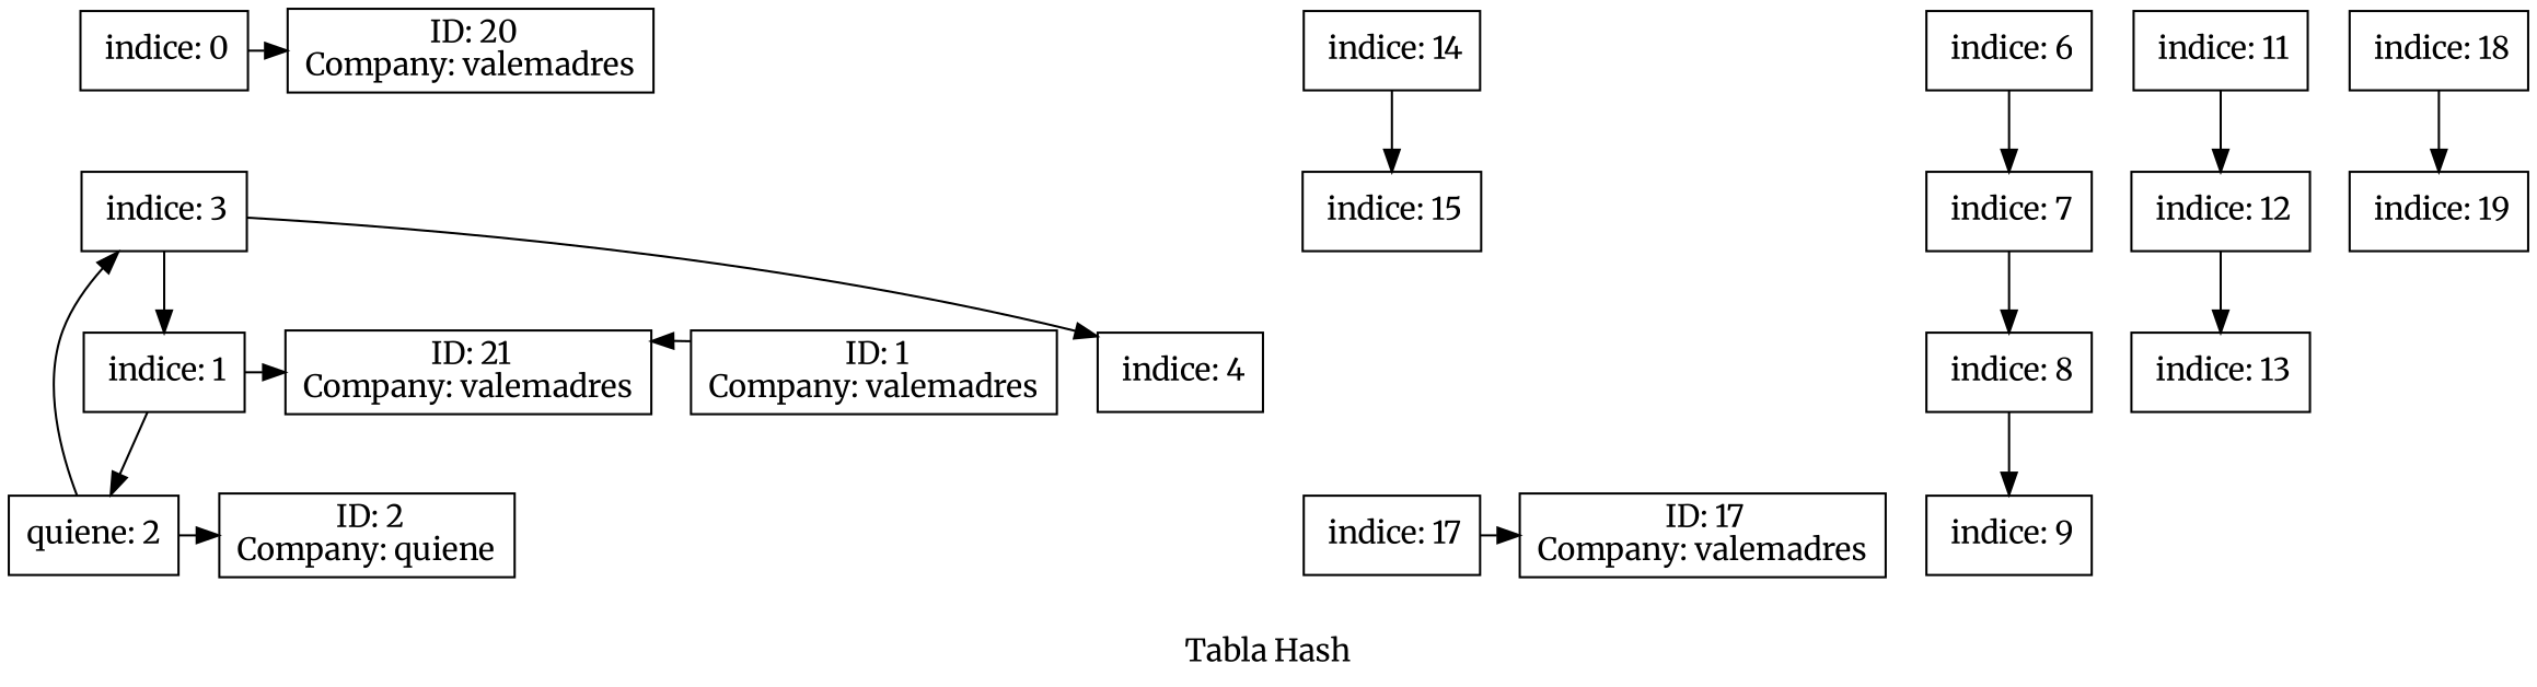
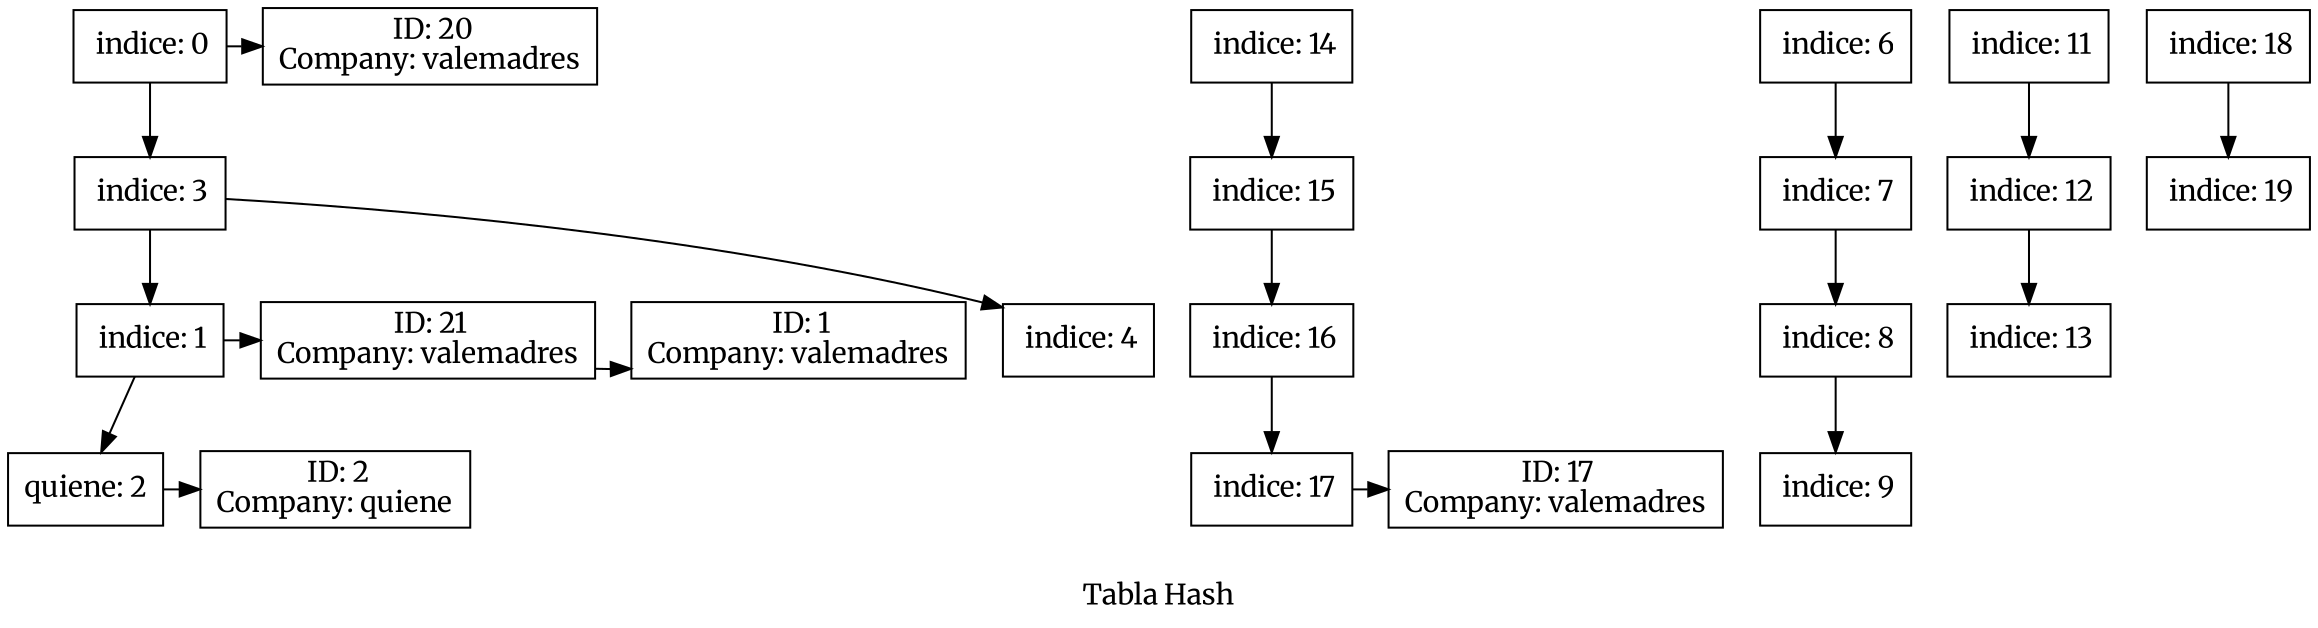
  digraph {
    fontname=Merriweather
    label="Tabla Hash"
    node [fontname=Merriweather shape=box]
    edge [fontname=Merriweather]
    n1 [label=" indice: 0"]
    n2 [label=" ID: 20\nCompany: valemadres"]
    n3 [label=" indice: 1"]
    n4 [label=" ID: 21\nCompany: valemadres"]
    n5 [label=" ID: 1\nCompany: valemadres"]
    n6 [label="quiene: 2"]
    n7 [label=" ID: 2\nCompany: quiene"]
    n8 [label=" indice: 17"]
    n9 [label=" ID: 17\nCompany: valemadres"]
    n10 [label=" indice: 3"]
    n11 [label=" indice: 4"]
    n12 [label=" indice: 6"]
    n13 [label=" indice: 7"]
    n14 [label=" indice: 8"]
    n15 [label=" indice: 9"]
    n16 [label=" indice: 11"]
    n17 [label=" indice: 12"]
    n18 [label=" indice: 13"]
    n19 [label=" indice: 14"]
    n20 [label=" indice: 15"]
+   n21 [label=" indice: 16"]
    n22 [label=" indice: 18"]
    n23 [label=" indice: 19"]
    subgraph sub_1 {
      rank=same
      n1
      n2
    }
    subgraph sub_2 {
      rank=same
      n3
      n4
    }
    subgraph sub_3 {
      rank=same
      n4
      n5
    }
    subgraph sub_4 {
      rank=same
      n6
      n7
    }
    subgraph sub_5 {
      rank=same
      n8
      n9
    }
    n1 -> n2
    n3 -> n4
    n3 -> n6
-   n5 -> n4
+   n4 -> n5
    n6 -> n7
-   n6 -> n10
+   n1 -> n10
    n8 -> n9
    n10 -> n3
    n10 -> n11
    n12 -> n13
    n13 -> n14
    n14 -> n15
    n16 -> n17
    n17 -> n18
    n19 -> n20
+   n20 -> n21
+   n21 -> n8
    n22 -> n23
  }
